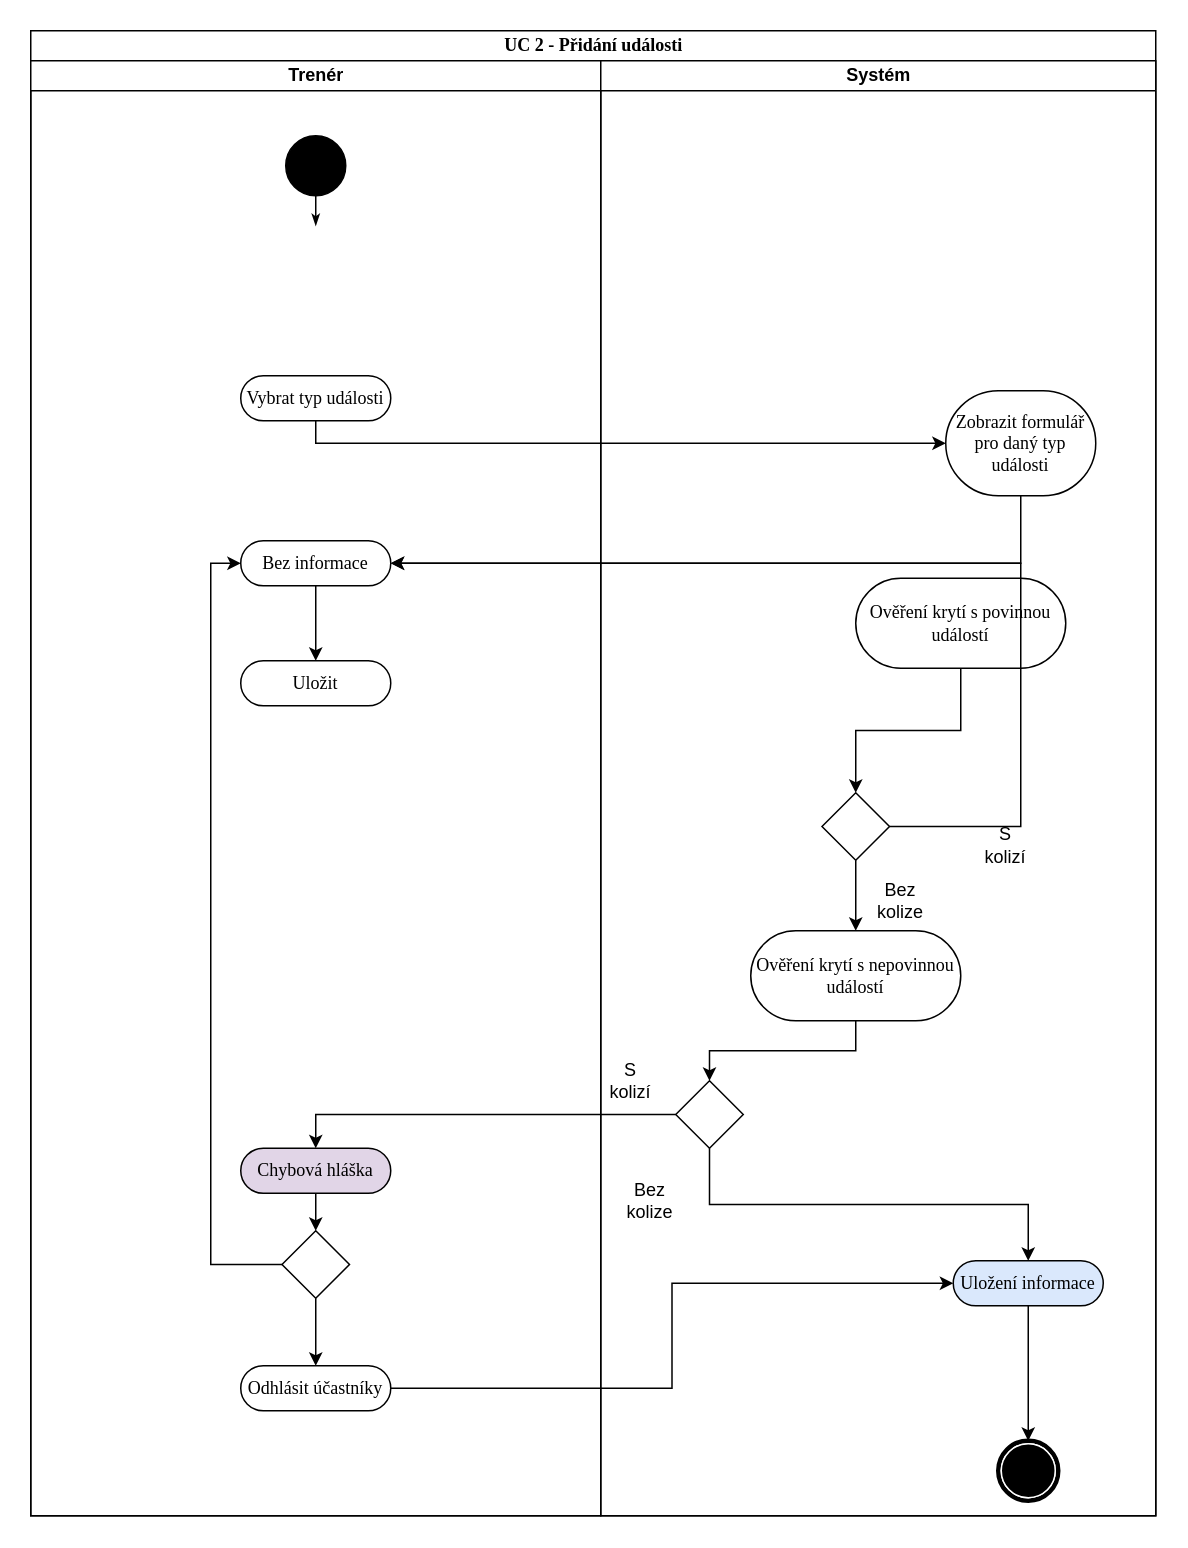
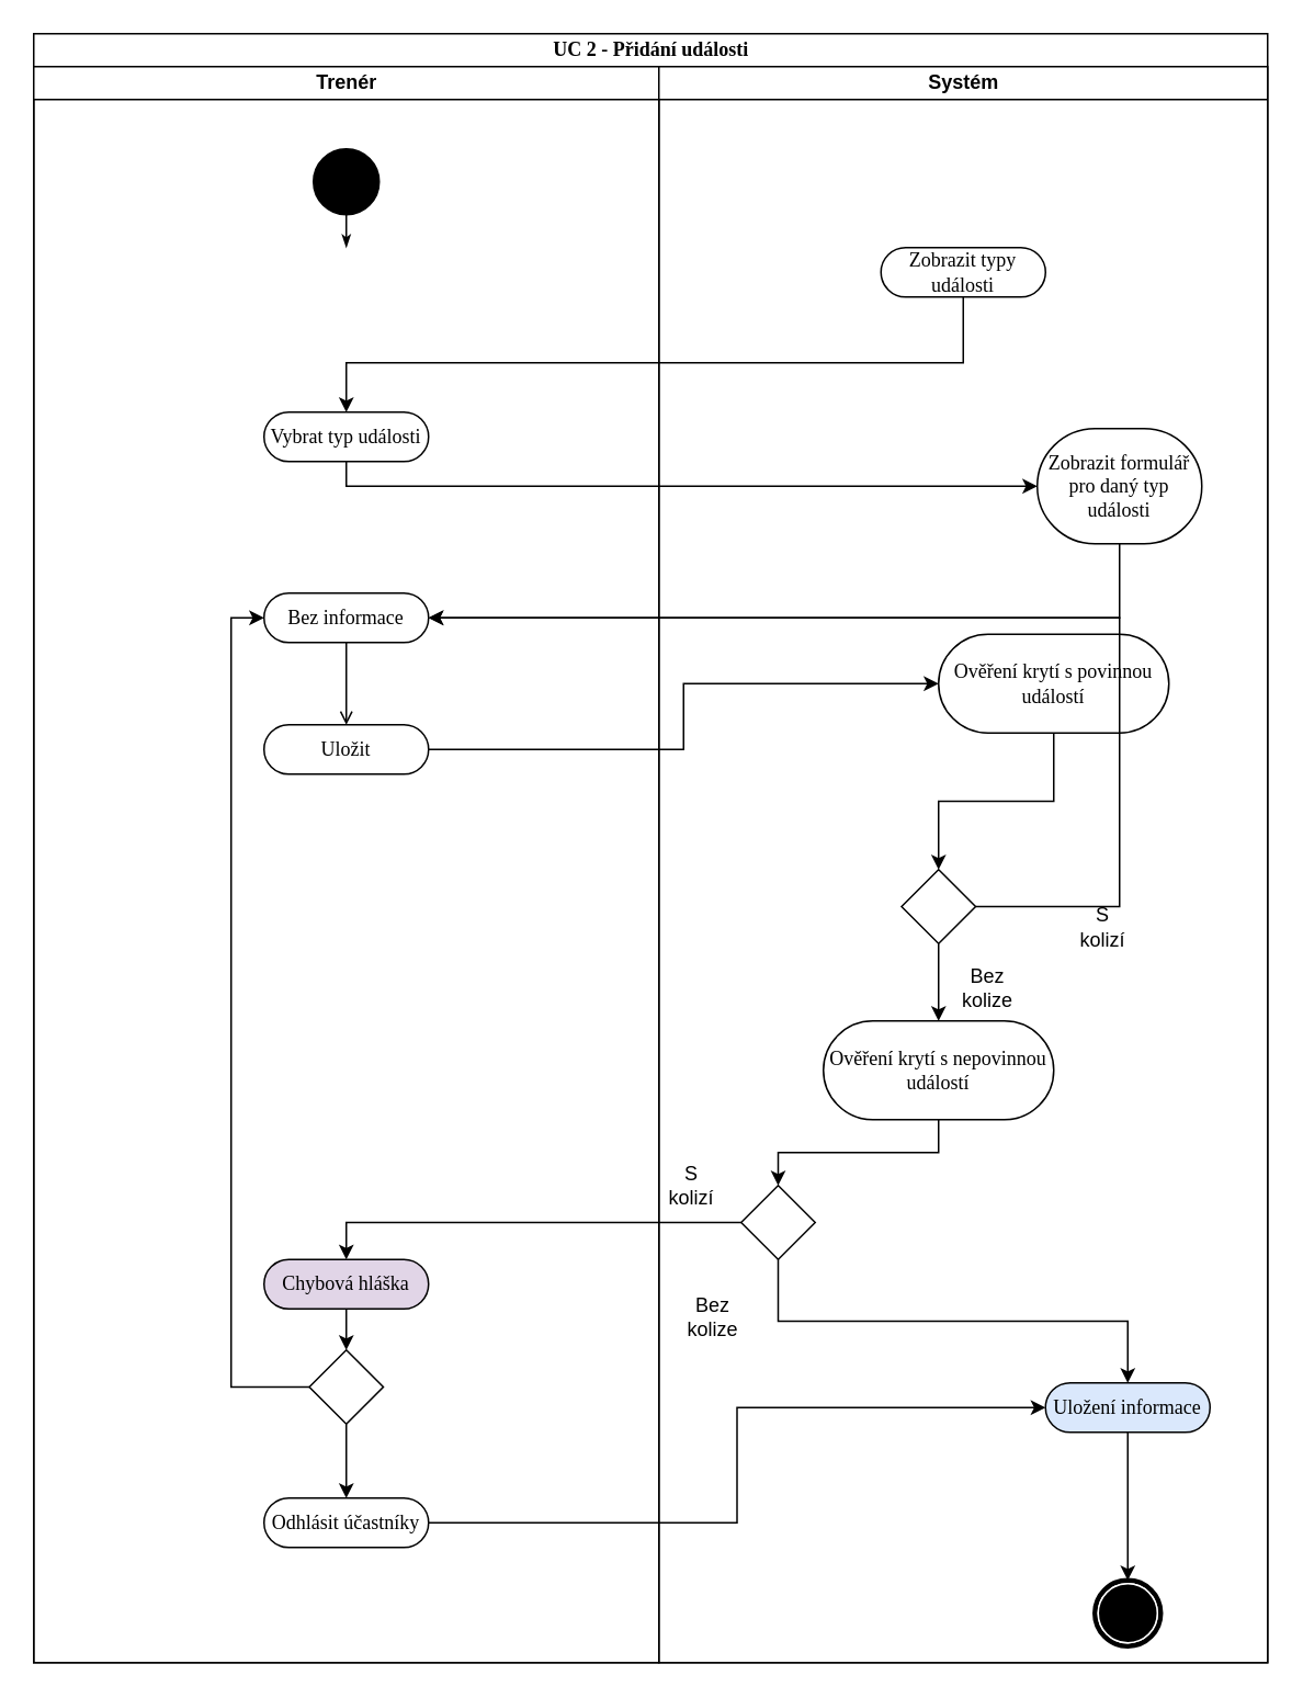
  <mxCell id="0" />
  <mxCell id="1" parent="0" />
  <mxCell id="2" value="UC 2 - Přidání události" style="swimlane;html=1;childLayout=stackLayout;startSize=20;rounded=0;shadow=0;comic=0;labelBackgroundColor=none;strokeWidth=1;fontFamily=Verdana;fontSize=12;align=center;" parent="1" vertex="1"><mxGeometry x="20" y="20" width="750" height="990" as="geometry" /></mxCell>
  <mxCell id="3" value="Trenér" style="swimlane;html=1;startSize=20;" parent="2" vertex="1"><mxGeometry y="20" width="380" height="970" as="geometry" /></mxCell>
  <mxCell id="4" value="" style="ellipse;whiteSpace=wrap;html=1;rounded=0;shadow=0;comic=0;labelBackgroundColor=none;strokeWidth=1;fillColor=#000000;fontFamily=Verdana;fontSize=12;align=center;" parent="3" vertex="1"><mxGeometry x="170" y="50" width="40" height="40" as="geometry" /></mxCell>
  <mxCell id="5" value="Vybrat typ události" style="rounded=1;whiteSpace=wrap;html=1;shadow=0;comic=0;labelBackgroundColor=none;strokeWidth=1;fontFamily=Verdana;fontSize=12;align=center;arcSize=50;" vertex="1" parent="3"><mxGeometry x="140" y="210" width="100" height="30" as="geometry" /></mxCell>
  <mxCell id="6" value="Uložit" style="rounded=1;whiteSpace=wrap;html=1;shadow=0;comic=0;labelBackgroundColor=none;strokeWidth=1;fontFamily=Verdana;fontSize=12;align=center;arcSize=50;" vertex="1" parent="3"><mxGeometry x="140" y="400" width="100" height="30" as="geometry" /></mxCell>
  <mxCell id="7" style="edgeStyle=orthogonalEdgeStyle;rounded=0;orthogonalLoop=1;jettySize=auto;html=1;exitX=0.5;exitY=1;exitDx=0;exitDy=0;entryX=0.5;entryY=0;entryDx=0;entryDy=0;" edge="1" parent="3" source="8" target="10"><mxGeometry relative="1" as="geometry" /></mxCell>
  <mxCell id="8" value="Chybová hláška" style="rounded=1;whiteSpace=wrap;html=1;shadow=0;comic=0;labelBackgroundColor=none;strokeWidth=1;fontFamily=Verdana;fontSize=12;align=center;arcSize=50;fillColor=#e1d5e7;" vertex="1" parent="3"><mxGeometry x="140" y="725" width="100" height="30" as="geometry" /></mxCell>
  <mxCell id="9" style="edgeStyle=orthogonalEdgeStyle;rounded=0;orthogonalLoop=1;jettySize=auto;html=1;exitX=0.5;exitY=1;exitDx=0;exitDy=0;entryX=0.5;entryY=0;entryDx=0;entryDy=0;" edge="1" parent="3" source="10" target="11"><mxGeometry relative="1" as="geometry" /></mxCell>
  <mxCell id="10" value="" style="rhombus;whiteSpace=wrap;html=1;" vertex="1" parent="3"><mxGeometry x="167.5" y="780" width="45" height="45" as="geometry" /></mxCell>
  <mxCell id="11" value="Odhlásit účastníky" style="rounded=1;whiteSpace=wrap;html=1;shadow=0;comic=0;labelBackgroundColor=none;strokeWidth=1;fontFamily=Verdana;fontSize=12;align=center;arcSize=50;" vertex="1" parent="3"><mxGeometry x="140" y="870" width="100" height="30" as="geometry" /></mxCell>
  <mxCell id="12" value="Systém" style="swimlane;html=1;startSize=20;" parent="2" vertex="1"><mxGeometry x="380" y="20" width="370" height="970" as="geometry" /></mxCell>
  <mxCell id="13" style="edgeStyle=orthogonalEdgeStyle;rounded=0;html=1;labelBackgroundColor=none;startArrow=none;startFill=0;startSize=5;endArrow=classicThin;endFill=1;endSize=5;jettySize=auto;orthogonalLoop=1;strokeWidth=1;fontFamily=Verdana;fontSize=12" parent="12" source="4" edge="1"><mxGeometry relative="1" as="geometry"><mxPoint x="-190" y="110" as="targetPoint" /></mxGeometry></mxCell>
  <mxCell id="14" value="" style="shape=mxgraph.bpmn.shape;html=1;verticalLabelPosition=bottom;labelBackgroundColor=#ffffff;verticalAlign=top;perimeter=ellipsePerimeter;outline=end;symbol=terminate;rounded=0;shadow=0;comic=0;strokeWidth=1;fontFamily=Verdana;fontSize=12;align=center;" parent="12" vertex="1"><mxGeometry x="265" y="920" width="40" height="40" as="geometry" /></mxCell>
+ <mxCell id="15" value="Zobrazit typy události" style="rounded=1;whiteSpace=wrap;html=1;shadow=0;comic=0;labelBackgroundColor=none;strokeWidth=1;fontFamily=Verdana;fontSize=12;align=center;arcSize=50;" vertex="1" parent="12"><mxGeometry x="135" y="110" width="100" height="30" as="geometry" /></mxCell>
  <mxCell id="16" value="Zobrazit formulář pro daný typ události" style="rounded=1;whiteSpace=wrap;html=1;shadow=0;comic=0;labelBackgroundColor=none;strokeWidth=1;fontFamily=Verdana;fontSize=12;align=center;arcSize=50;" vertex="1" parent="12"><mxGeometry x="230" y="220" width="100" height="70" as="geometry" /></mxCell>
  <mxCell id="17" style="edgeStyle=orthogonalEdgeStyle;rounded=0;orthogonalLoop=1;jettySize=auto;html=1;exitX=0.5;exitY=1;exitDx=0;exitDy=0;entryX=0.5;entryY=0;entryDx=0;entryDy=0;" edge="1" parent="12" source="18" target="20"><mxGeometry relative="1" as="geometry" /></mxCell>
  <mxCell id="18" value="Ověření krytí s povinnou událostí" style="rounded=1;whiteSpace=wrap;html=1;shadow=0;comic=0;labelBackgroundColor=none;strokeWidth=1;fontFamily=Verdana;fontSize=12;align=center;arcSize=50;" vertex="1" parent="12"><mxGeometry x="170" y="345" width="140" height="60" as="geometry" /></mxCell>
  <mxCell id="19" style="edgeStyle=orthogonalEdgeStyle;rounded=0;orthogonalLoop=1;jettySize=auto;html=1;exitX=0.5;exitY=1;exitDx=0;exitDy=0;entryX=0.5;entryY=0;entryDx=0;entryDy=0;" edge="1" parent="12" source="20" target="22"><mxGeometry relative="1" as="geometry" /></mxCell>
  <mxCell id="20" value="" style="rhombus;whiteSpace=wrap;html=1;" vertex="1" parent="12"><mxGeometry x="147.5" y="488" width="45" height="45" as="geometry" /></mxCell>
  <mxCell id="21" style="edgeStyle=orthogonalEdgeStyle;rounded=0;orthogonalLoop=1;jettySize=auto;html=1;exitX=0.5;exitY=1;exitDx=0;exitDy=0;entryX=0.5;entryY=0;entryDx=0;entryDy=0;" edge="1" parent="12" source="22" target="24"><mxGeometry relative="1" as="geometry" /></mxCell>
  <mxCell id="22" value="Ověření krytí s nepovinnou událostí" style="rounded=1;whiteSpace=wrap;html=1;shadow=0;comic=0;labelBackgroundColor=none;strokeWidth=1;fontFamily=Verdana;fontSize=12;align=center;arcSize=50;" vertex="1" parent="12"><mxGeometry x="100" y="580" width="140" height="60" as="geometry" /></mxCell>
  <mxCell id="23" style="edgeStyle=orthogonalEdgeStyle;rounded=0;orthogonalLoop=1;jettySize=auto;html=1;exitX=0.5;exitY=1;exitDx=0;exitDy=0;entryX=0.5;entryY=0;entryDx=0;entryDy=0;" edge="1" parent="12" source="24" target="26"><mxGeometry relative="1" as="geometry" /></mxCell>
  <mxCell id="24" value="" style="rhombus;whiteSpace=wrap;html=1;" vertex="1" parent="12"><mxGeometry x="50" y="680" width="45" height="45" as="geometry" /></mxCell>
  <mxCell id="25" style="edgeStyle=orthogonalEdgeStyle;rounded=0;orthogonalLoop=1;jettySize=auto;html=1;exitX=0.5;exitY=1;exitDx=0;exitDy=0;entryX=0.5;entryY=0;entryDx=0;entryDy=0;" edge="1" parent="12" source="26" target="14"><mxGeometry relative="1" as="geometry" /></mxCell>
  <mxCell id="26" value="Uložení informace" style="rounded=1;whiteSpace=wrap;html=1;shadow=0;comic=0;labelBackgroundColor=none;strokeWidth=1;fontFamily=Verdana;fontSize=12;align=center;arcSize=50;fillColor=#dae8fc;" vertex="1" parent="12"><mxGeometry x="235" y="800" width="100" height="30" as="geometry" /></mxCell>
  <mxCell id="27" value="Bez kolize" style="text;html=1;strokeColor=none;fillColor=none;align=center;verticalAlign=middle;whiteSpace=wrap;rounded=0;" vertex="1" parent="12"><mxGeometry x="180" y="550" width="40" height="20" as="geometry" /></mxCell>
  <mxCell id="28" value="Bez kolize" style="text;html=1;strokeColor=none;fillColor=none;align=center;verticalAlign=middle;whiteSpace=wrap;rounded=0;" vertex="1" parent="12"><mxGeometry x="12.5" y="750" width="40" height="20" as="geometry" /></mxCell>
  <mxCell id="29" value="S kolizí" style="text;html=1;strokeColor=none;fillColor=none;align=center;verticalAlign=middle;whiteSpace=wrap;rounded=0;" vertex="1" parent="12"><mxGeometry x="250" y="513" width="40" height="20" as="geometry" /></mxCell>
  <mxCell id="30" value="S kolizí" style="text;html=1;strokeColor=none;fillColor=none;align=center;verticalAlign=middle;whiteSpace=wrap;rounded=0;" vertex="1" parent="12"><mxGeometry y="670" width="40" height="20" as="geometry" /></mxCell>
+ <mxCell id="31" value="" style="edgeStyle=orthogonalEdgeStyle;rounded=0;orthogonalLoop=1;jettySize=auto;html=1;" edge="1" parent="2" source="15" target="5"><mxGeometry relative="1" as="geometry"><Array as="points"><mxPoint x="565" y="200" /><mxPoint x="190" y="200" /></Array></mxGeometry></mxCell>
  <mxCell id="32" value="" style="edgeStyle=orthogonalEdgeStyle;rounded=0;orthogonalLoop=1;jettySize=auto;html=1;entryX=0;entryY=0.5;entryDx=0;entryDy=0;" edge="1" parent="2" source="5" target="16"><mxGeometry relative="1" as="geometry"><Array as="points"><mxPoint x="190" y="275" /></Array></mxGeometry></mxCell>
+ <mxCell id="33" value="" style="edgeStyle=orthogonalEdgeStyle;rounded=0;orthogonalLoop=1;jettySize=auto;html=1;" edge="1" parent="2" source="6" target="18"><mxGeometry relative="1" as="geometry" /></mxCell>
  <mxCell id="34" style="edgeStyle=orthogonalEdgeStyle;rounded=0;orthogonalLoop=1;jettySize=auto;html=1;exitX=0;exitY=0.5;exitDx=0;exitDy=0;entryX=0.5;entryY=0;entryDx=0;entryDy=0;" edge="1" parent="2" source="24" target="8"><mxGeometry relative="1" as="geometry" /></mxCell>
  <mxCell id="35" style="edgeStyle=orthogonalEdgeStyle;rounded=0;orthogonalLoop=1;jettySize=auto;html=1;exitX=1;exitY=0.5;exitDx=0;exitDy=0;entryX=0;entryY=0.5;entryDx=0;entryDy=0;" edge="1" parent="2" source="11" target="26"><mxGeometry relative="1" as="geometry" /></mxCell>
  <mxCell id="36" value="" style="edgeStyle=orthogonalEdgeStyle;rounded=0;orthogonalLoop=1;jettySize=auto;html=1;entryX=1;entryY=0.5;entryDx=0;entryDy=0;" edge="1" parent="1" source="16" target="38"><mxGeometry relative="1" as="geometry"><mxPoint x="585" y="410" as="targetPoint" /><Array as="points"><mxPoint x="680" y="375" /></Array></mxGeometry></mxCell>
- <mxCell id="37" value="" style="edgeStyle=orthogonalEdgeStyle;rounded=0;orthogonalLoop=1;jettySize=auto;html=1;" edge="1" parent="1" source="38" target="6"><mxGeometry relative="1" as="geometry" /></mxCell>
+ <mxCell id="37" value="" style="edgeStyle=orthogonalEdgeStyle;rounded=0;orthogonalLoop=1;jettySize=auto;html=1;endArrow=open;" edge="1" parent="1" source="38" target="6"><mxGeometry relative="1" as="geometry" /></mxCell>
  <mxCell id="38" value="Bez informace" style="rounded=1;whiteSpace=wrap;html=1;shadow=0;comic=0;labelBackgroundColor=none;strokeWidth=1;fontFamily=Verdana;fontSize=12;align=center;arcSize=50;" vertex="1" parent="1"><mxGeometry x="160" y="360" width="100" height="30" as="geometry" /></mxCell>
  <mxCell id="39" style="edgeStyle=orthogonalEdgeStyle;rounded=0;orthogonalLoop=1;jettySize=auto;html=1;exitX=0;exitY=0.5;exitDx=0;exitDy=0;entryX=0;entryY=0.5;entryDx=0;entryDy=0;" edge="1" parent="1" source="10" target="38"><mxGeometry relative="1" as="geometry" /></mxCell>
  <mxCell id="40" style="edgeStyle=orthogonalEdgeStyle;rounded=0;orthogonalLoop=1;jettySize=auto;html=1;exitX=1;exitY=0.5;exitDx=0;exitDy=0;entryX=1;entryY=0.5;entryDx=0;entryDy=0;" edge="1" parent="1" source="20" target="38"><mxGeometry relative="1" as="geometry"><Array as="points"><mxPoint x="680" y="551" /><mxPoint x="680" y="375" /></Array></mxGeometry></mxCell>
